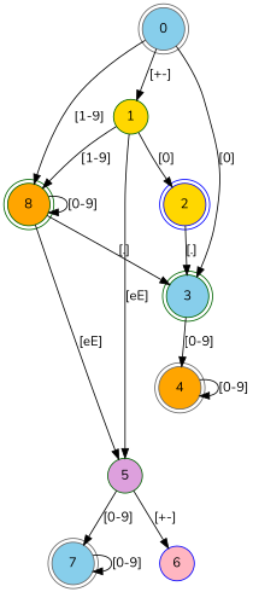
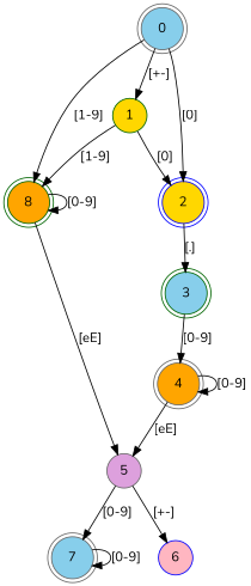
  digraph {
    fontname=Nunito
    rankdir=TB
    node [color=gray40 fillcolor=skyblue fontname=Nunito shape=doublecircle style=filled]
    edge [fontname=Nunito]
    2 [color=blue fillcolor=gold]
    0
    8 [color=darkgreen fillcolor=orange]
    1 [color=darkgreen fillcolor=gold shape=circle]
    3 [color=darkgreen]
-   5 [color=darkgreen fillcolor=plum shape=circle]
+   5 [fillcolor=plum shape=circle]
    4 [fillcolor=orange]
    7
    6 [color=blue fillcolor=lightpink shape=circle]
    2 -> 3 [label="[.]"]
-   0 -> 3 [label="[0]"]
+   0 -> 2 [label="[0]"]
    0 -> 8 [label="[1-9]"]
    0 -> 1 [label="[+-]"]
    8 -> 8 [label="[0-9]"]
-   8 -> 3 [label="[.]"]
    8 -> 5 [label="[eE]"]
    1 -> 2 [label="[0]"]
    1 -> 8 [label="[1-9]"]
    3 -> 4 [label="[0-9]"]
    5 -> 7 [label="[0-9]"]
    5 -> 6 [label="[+-]"]
-   1 -> 5 [label="[eE]"]
+   4 -> 5 [label="[eE]"]
    4 -> 4 [label="[0-9]"]
    7 -> 7 [label="[0-9]"]
  }
